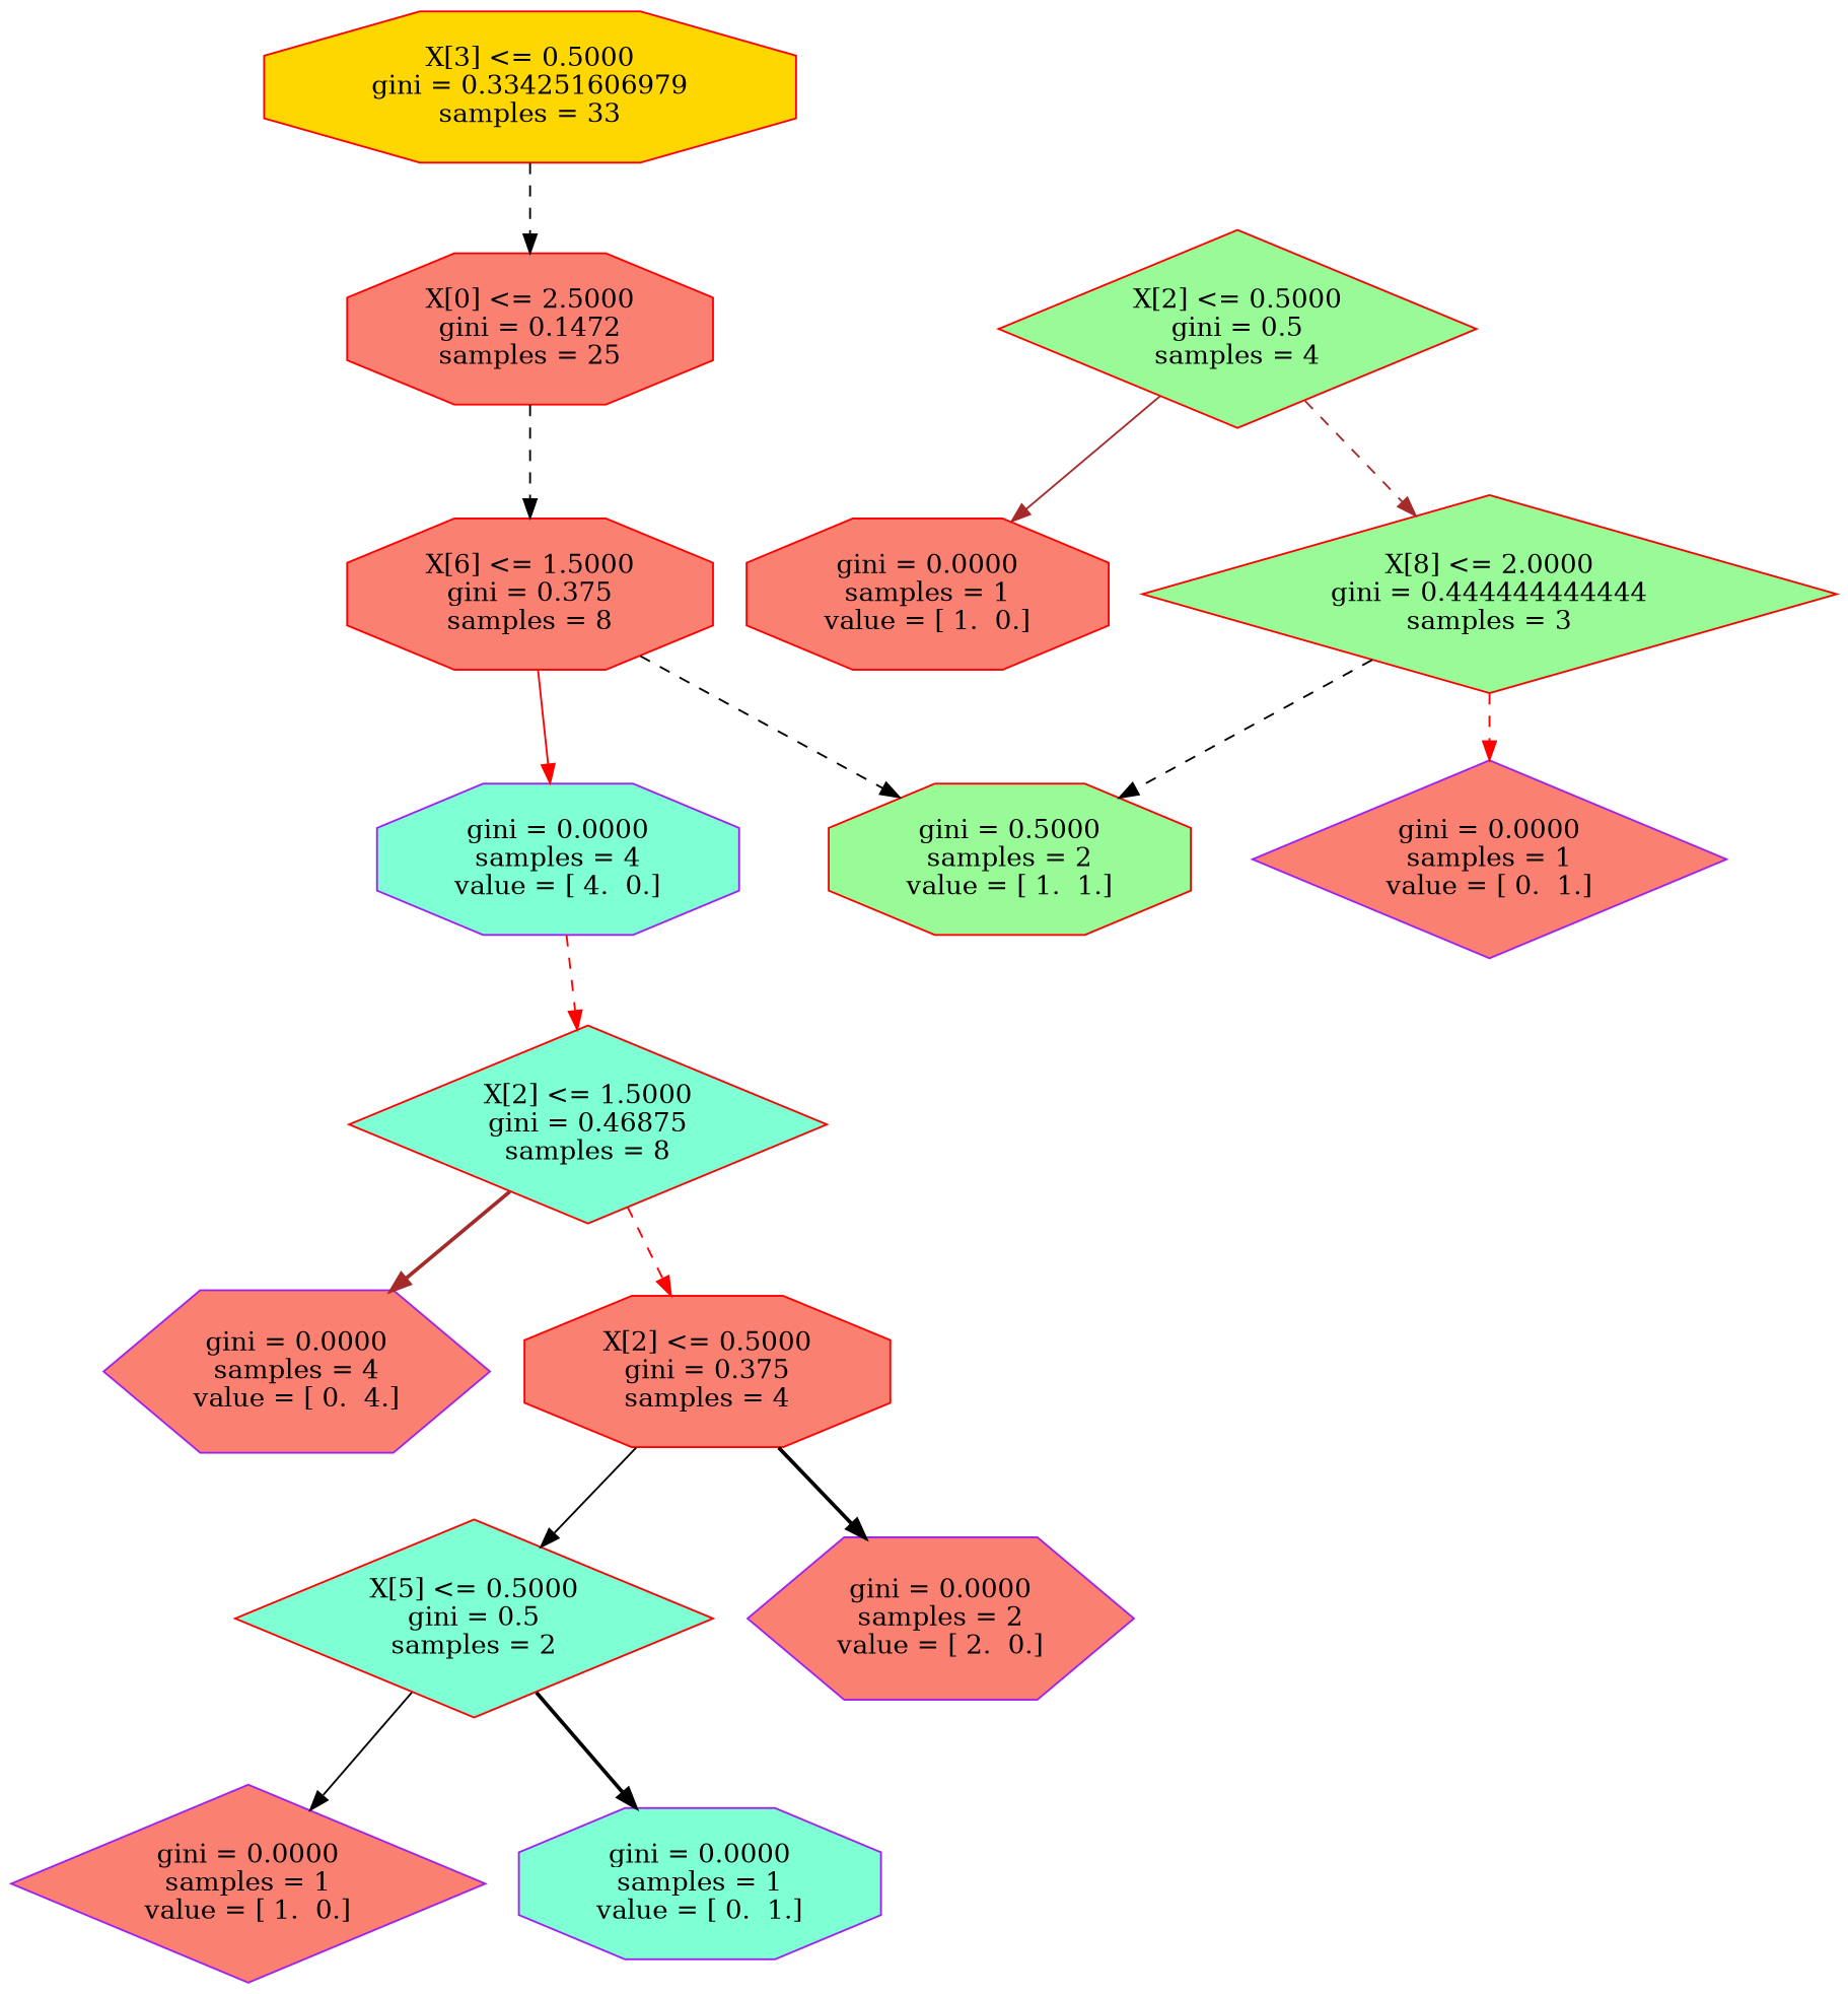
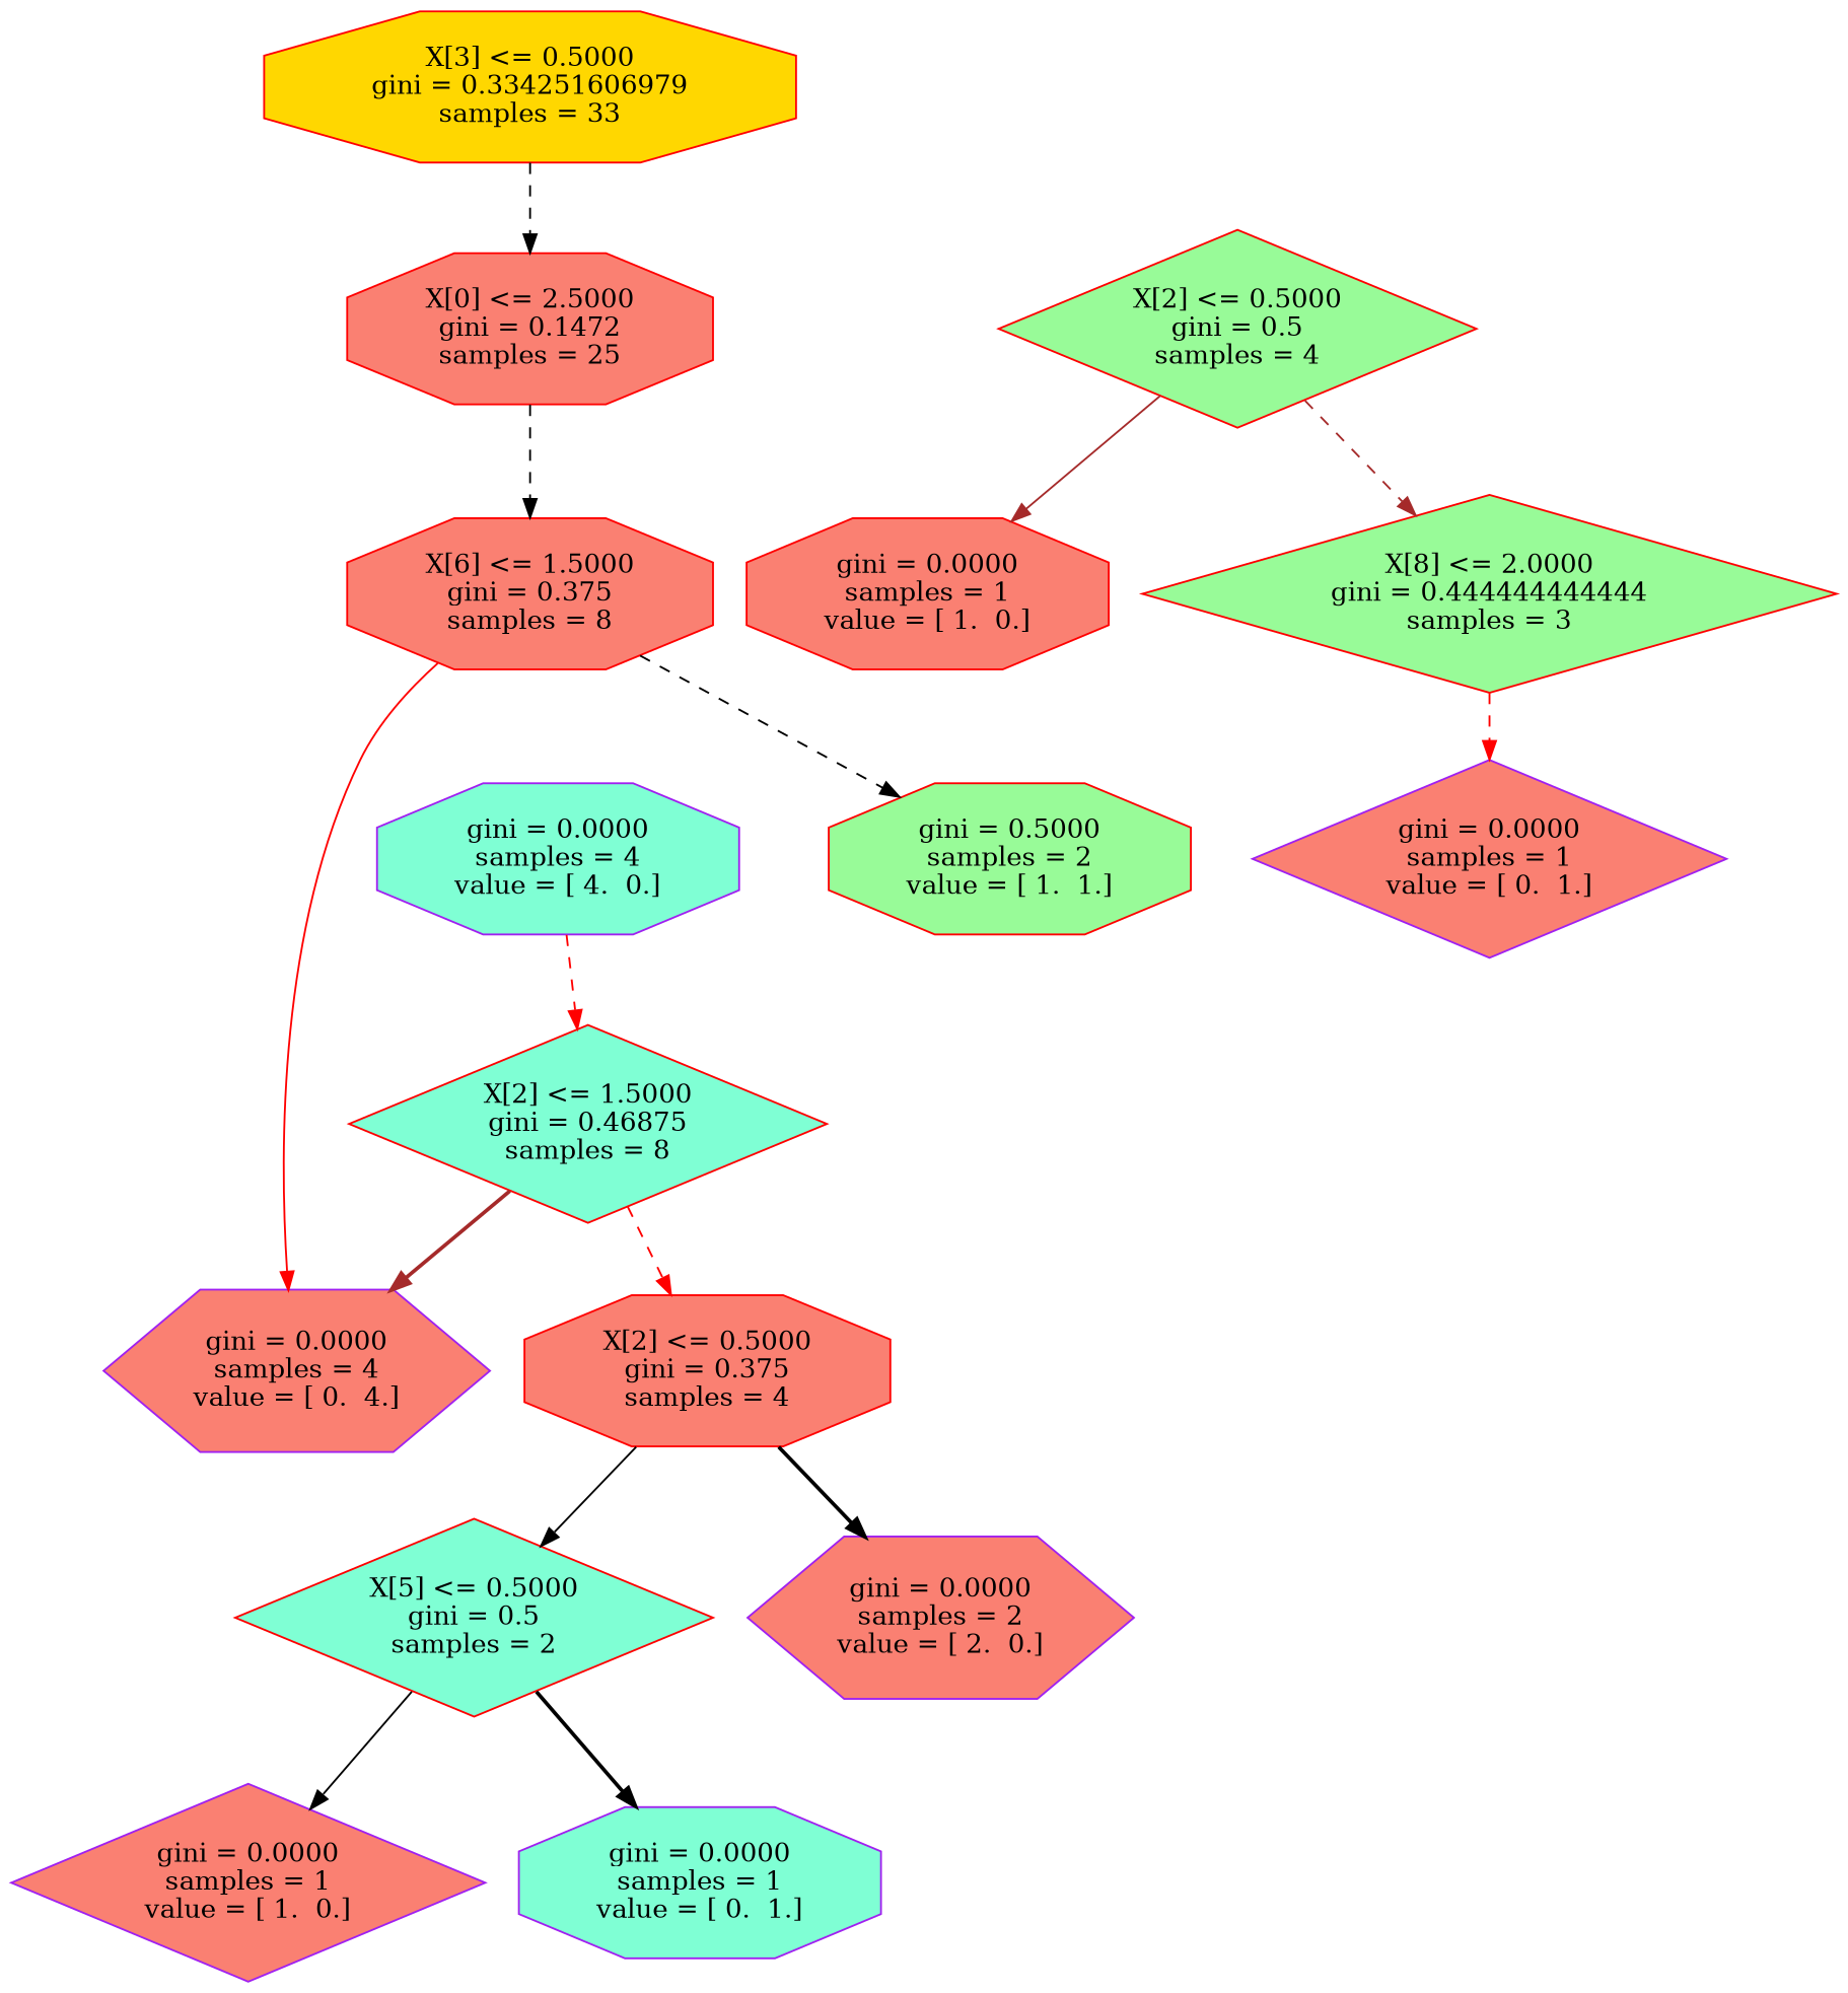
  digraph {
    node [color=red fillcolor=salmon shape=octagon style=filled]
    edge [color=black style=dashed]
    n1 [fillcolor=gold label="X[3] <= 0.5000\ngini = 0.334251606979\nsamples = 33"]
    n2 [label="X[0] <= 2.5000\ngini = 0.1472\nsamples = 25"]
    n3 [label="X[6] <= 1.5000\ngini = 0.375\nsamples = 8"]
    n4 [fillcolor=aquamarine label="X[2] <= 1.5000\ngini = 0.46875\nsamples = 8" shape=diamond]
    n5 [label="X[2] <= 0.5000\ngini = 0.375\nsamples = 4"]
    n6 [color=purple label="gini = 0.0000\nsamples = 4\nvalue = [ 0.  4.]" shape=hexagon]
    n7 [color=purple fillcolor=aquamarine label="gini = 0.0000\nsamples = 4\nvalue = [ 4.  0.]"]
    n8 [fillcolor=palegreen label="gini = 0.5000\nsamples = 2\nvalue = [ 1.  1.]"]
    n9 [fillcolor=palegreen label="X[2] <= 0.5000\ngini = 0.5\nsamples = 4" shape=diamond]
    n10 [label="gini = 0.0000\nsamples = 1\nvalue = [ 1.  0.]"]
    n11 [fillcolor=palegreen label="X[8] <= 2.0000\ngini = 0.444444444444\nsamples = 3" shape=diamond]
    n12 [color=purple label="gini = 0.0000\nsamples = 1\nvalue = [ 0.  1.]" shape=diamond]
    n13 [fillcolor=aquamarine label="X[5] <= 0.5000\ngini = 0.5\nsamples = 2" shape=diamond]
    n14 [color=purple label="gini = 0.0000\nsamples = 2\nvalue = [ 2.  0.]" shape=hexagon]
    n15 [color=purple label="gini = 0.0000\nsamples = 1\nvalue = [ 1.  0.]" shape=diamond]
    n16 [color=purple fillcolor=aquamarine label="gini = 0.0000\nsamples = 1\nvalue = [ 0.  1.]"]
    n1 -> n2
    n2 -> n3
-   n3 -> n7 [color=red style=solid]
+   n3 -> n6 [color=red style=solid]
    n3 -> n8
    n4 -> n5 [color=red]
    n4 -> n6 [color=brown style=bold]
    n5 -> n13 [style=solid]
    n5 -> n14 [style=bold]
    n7 -> n4 [color=red]
    n9 -> n10 [color=brown style=solid]
    n9 -> n11 [color=brown]
-   n11 -> n8
    n11 -> n12 [color=red]
    n13 -> n15 [style=solid]
    n13 -> n16 [style=bold]
  }
